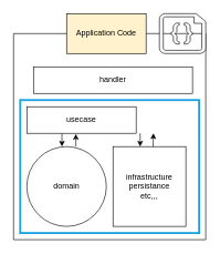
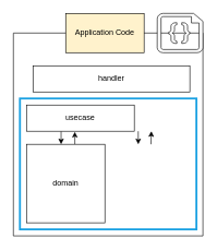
  <mxCell id="0" />
  <mxCell id="1" parent="0" />
  <mxCell id="2" value="" style="swimlane;startSize=0;" parent="1" vertex="1"><mxGeometry x="20" y="50" width="290" height="310" as="geometry"><mxRectangle x="240" y="160" width="50" height="40" as="alternateBounds" /></mxGeometry></mxCell>
  <mxCell id="3" value="" style="rounded=0;whiteSpace=wrap;html=1;strokeColor=#1BA1E2;strokeWidth=3;" parent="2" vertex="1"><mxGeometry x="10" y="100" width="270" height="200" as="geometry" /></mxCell>
  <mxCell id="4" value="handler" style="rounded=0;whiteSpace=wrap;html=1;" parent="2" vertex="1"><mxGeometry x="30" y="50" width="240" height="40" as="geometry" /></mxCell>
  <mxCell id="5" style="edgeStyle=none;html=1;exitX=0.25;exitY=1;exitDx=0;exitDy=0;entryX=0.5;entryY=0;entryDx=0;entryDy=0;" parent="2" edge="1"><mxGeometry relative="1" as="geometry"><mxPoint x="73" y="150" as="sourcePoint" /><mxPoint x="73" y="170" as="targetPoint" /></mxGeometry></mxCell>
  <mxCell id="6" style="edgeStyle=none;html=1;exitX=0.75;exitY=1;exitDx=0;exitDy=0;entryX=0.429;entryY=0;entryDx=0;entryDy=0;entryPerimeter=0;" parent="2" edge="1"><mxGeometry relative="1" as="geometry"><mxPoint x="191" y="150" as="sourcePoint" /><mxPoint x="191.03" y="170" as="targetPoint" /></mxGeometry></mxCell>
  <mxCell id="7" value="usecase" style="rounded=0;whiteSpace=wrap;html=1;" parent="2" vertex="1"><mxGeometry x="20" y="110" width="165" height="40" as="geometry" /></mxCell>
  <mxCell id="8" style="edgeStyle=none;html=1;exitX=0.75;exitY=0;exitDx=0;exitDy=0;entryX=0.375;entryY=1.025;entryDx=0;entryDy=0;entryPerimeter=0;" parent="2" edge="1"><mxGeometry relative="1" as="geometry"><mxPoint x="94" y="170" as="sourcePoint" /><mxPoint x="94" y="151" as="targetPoint" /></mxGeometry></mxCell>
- <mxCell id="9" value="domain" style="ellipse;whiteSpace=wrap;html=1;" parent="2" vertex="1"><mxGeometry x="20" y="170" width="120" height="120" as="geometry" /></mxCell>
- <mxCell id="10" value="infrastructure&lt;br&gt;persistance&lt;br&gt;etc,,," style="rounded=0;whiteSpace=wrap;html=1;" parent="2" vertex="1"><mxGeometry x="150" y="170" width="110" height="120" as="geometry" /></mxCell>
+ <mxCell id="9" value="domain" style="rounded=0;whiteSpace=wrap;html=1;" parent="2" vertex="1"><mxGeometry x="20" y="170" width="120" height="120" as="geometry" /></mxCell>
  <mxCell id="11" style="edgeStyle=none;html=1;exitX=0.75;exitY=0;exitDx=0;exitDy=0;entryX=0.846;entryY=1;entryDx=0;entryDy=0;entryPerimeter=0;" parent="2" edge="1"><mxGeometry relative="1" as="geometry"><mxPoint x="210.5" y="170" as="sourcePoint" /><mxPoint x="211.04" y="150" as="targetPoint" /></mxGeometry></mxCell>
  <mxCell id="12" value="Application Code" style="rounded=0;whiteSpace=wrap;html=1;fillColor=#fff2cc;" parent="1" vertex="1"><mxGeometry x="100" y="20" width="120" height="60" as="geometry" /></mxCell>
  <mxCell id="13" value="" style="verticalLabelPosition=bottom;html=1;verticalAlign=top;align=center;shape=mxgraph.azure.code_file;pointerEvents=1;" parent="1" vertex="1"><mxGeometry x="240" y="20" width="70" height="60" as="geometry" /></mxCell>
